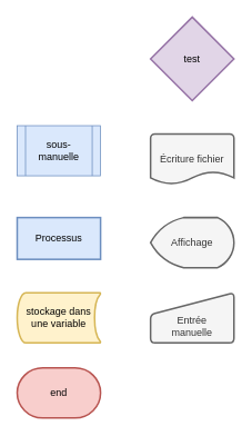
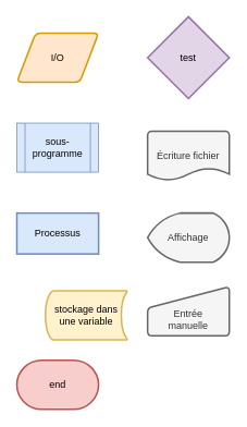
  <mxCell id="0" />
  <mxCell id="1" parent="0" />
  <mxCell id="2" value="end" style="strokeWidth=2;html=1;shape=mxgraph.flowchart.terminator;whiteSpace=wrap;fillColor=#f8cecc;strokeColor=#b85450;" parent="1" vertex="1"><mxGeometry x="20" y="440" width="100" height="60" as="geometry" /></mxCell>
- <mxCell id="3" value="sous-manuelle" style="verticalLabelPosition=middle;verticalAlign=middle;html=1;shape=process;whiteSpace=wrap;rounded=1;size=0.1;arcSize=0;fillColor=#dae8fc;strokeColor=#6c8ebf;labelPosition=center;align=center;" parent="1" vertex="1"><mxGeometry x="20" y="150" width="100" height="60" as="geometry" /></mxCell>
+ <mxCell id="3" value="sous-programme" style="verticalLabelPosition=middle;verticalAlign=middle;html=1;shape=process;whiteSpace=wrap;rounded=1;size=0.1;arcSize=0;fillColor=#dae8fc;strokeColor=#6c8ebf;labelPosition=center;align=center;" parent="1" vertex="1"><mxGeometry x="20" y="150" width="100" height="60" as="geometry" /></mxCell>
+ <mxCell id="4" value="I/O" style="shape=parallelogram;html=1;strokeWidth=2;perimeter=parallelogramPerimeter;whiteSpace=wrap;rounded=1;arcSize=12;size=0.23;fillColor=#ffe6cc;strokeColor=#d79b00;" parent="1" vertex="1"><mxGeometry x="20" y="40" width="100" height="60" as="geometry" /></mxCell>
  <mxCell id="5" value="Entrée &lt;br&gt;manuelle" style="html=1;strokeWidth=2;shape=manualInput;whiteSpace=wrap;rounded=1;size=26;arcSize=11;fillColor=#f5f5f5;fontColor=#333333;strokeColor=#666666;labelPosition=center;verticalLabelPosition=middle;align=center;verticalAlign=middle;spacingBottom=-19;" parent="1" vertex="1"><mxGeometry x="180" y="350" width="100" height="60" as="geometry" /></mxCell>
- <mxCell id="6" value="stockage dans une variable" style="strokeWidth=2;html=1;shape=mxgraph.flowchart.stored_data;whiteSpace=wrap;fillColor=#fff2cc;strokeColor=#d6b656;" parent="1" vertex="1"><mxGeometry x="20" y="350" width="100" height="60" as="geometry" /></mxCell>
+ <mxCell id="6" value="stockage dans une variable" style="strokeWidth=2;html=1;shape=mxgraph.flowchart.stored_data;whiteSpace=wrap;fillColor=#fff2cc;strokeColor=#d6b656;" parent="1" vertex="1"><mxGeometry x="55" y="355" width="100" height="60" as="geometry" /></mxCell>
  <mxCell id="7" value="test" style="strokeWidth=2;html=1;shape=mxgraph.flowchart.decision;whiteSpace=wrap;fillColor=#e1d5e7;strokeColor=#9673a6;" parent="1" vertex="1"><mxGeometry x="180" y="20" width="100" height="100" as="geometry" /></mxCell>
  <mxCell id="8" value="Écriture fichier" style="strokeWidth=2;html=1;shape=mxgraph.flowchart.document2;whiteSpace=wrap;size=0.25;fillColor=#f5f5f5;fontColor=#333333;strokeColor=#666666;" parent="1" vertex="1"><mxGeometry x="180" y="160" width="100" height="60" as="geometry" /></mxCell>
  <mxCell id="9" value="Affichage" style="strokeWidth=2;html=1;shape=mxgraph.flowchart.display;whiteSpace=wrap;fillColor=#f5f5f5;fontColor=#333333;strokeColor=#666666;" parent="1" vertex="1"><mxGeometry x="180" y="260" width="100" height="60" as="geometry" /></mxCell>
  <mxCell id="10" value="Processus" style="whiteSpace=wrap;html=1;absoluteArcSize=1;arcSize=14;strokeWidth=2;fillColor=#dae8fc;strokeColor=#6c8ebf;rounded=0;" parent="1" vertex="1"><mxGeometry x="20" y="260" width="100" height="50" as="geometry" /></mxCell>
